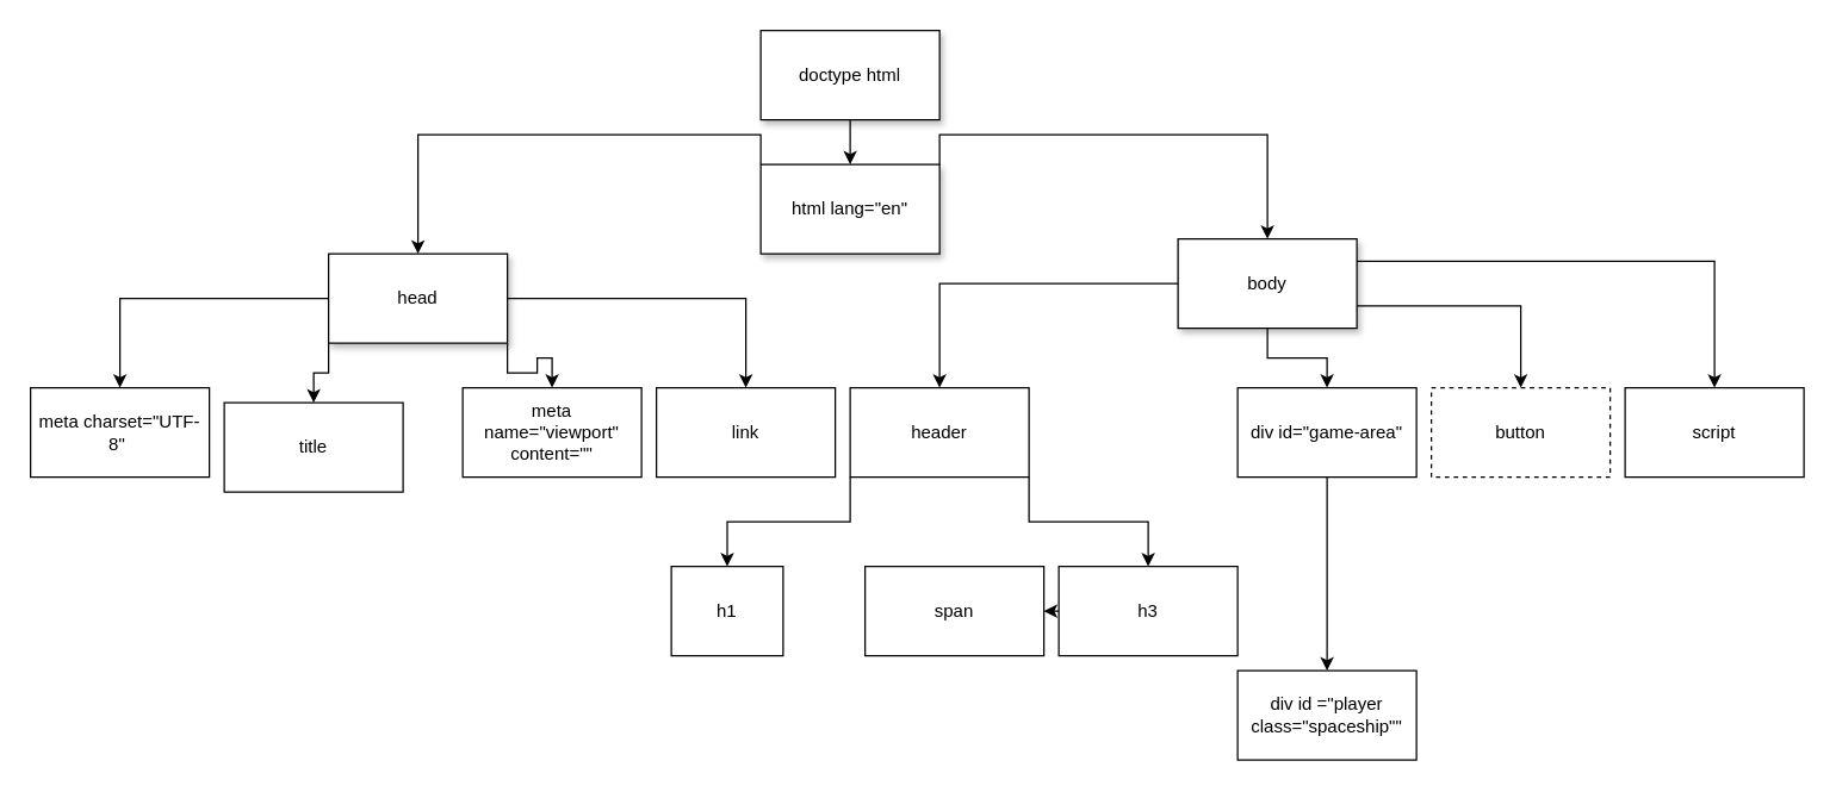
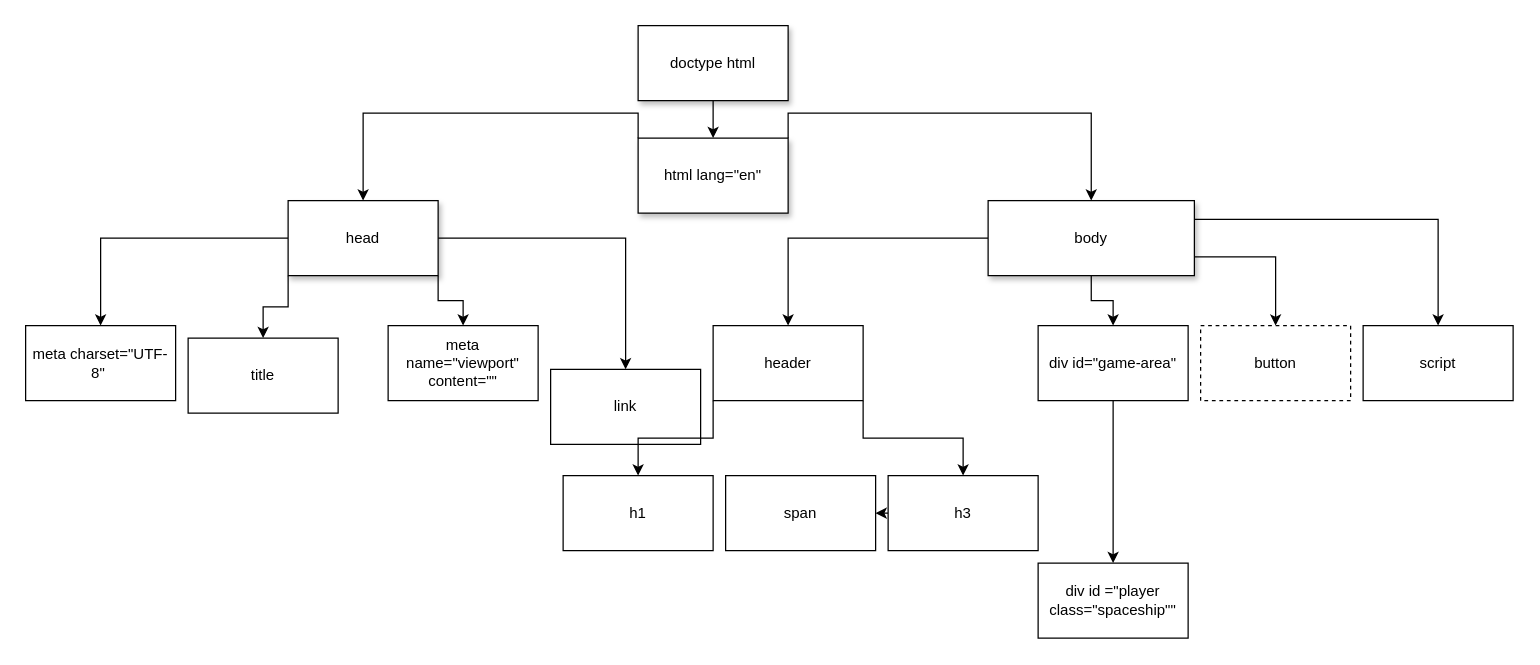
  <mxCell id="0" />
  <mxCell id="1" parent="0" />
  <mxCell id="2" style="edgeStyle=orthogonalEdgeStyle;rounded=0;orthogonalLoop=1;jettySize=auto;html=1;exitX=0.5;exitY=1;exitDx=0;exitDy=0;entryX=0.5;entryY=0;entryDx=0;entryDy=0;" edge="1" parent="1" source="3" target="16"><mxGeometry relative="1" as="geometry" /></mxCell>
  <mxCell id="3" value="doctype html" style="rounded=0;whiteSpace=wrap;html=1;shadow=1;" vertex="1" parent="1"><mxGeometry x="510" y="20" width="120" height="60" as="geometry" /></mxCell>
  <mxCell id="4" style="edgeStyle=orthogonalEdgeStyle;rounded=0;orthogonalLoop=1;jettySize=auto;html=1;exitX=0;exitY=0.5;exitDx=0;exitDy=0;entryX=0.5;entryY=0;entryDx=0;entryDy=0;" edge="1" parent="1" source="8" target="17"><mxGeometry relative="1" as="geometry" /></mxCell>
  <mxCell id="5" style="edgeStyle=orthogonalEdgeStyle;rounded=0;orthogonalLoop=1;jettySize=auto;html=1;exitX=0;exitY=1;exitDx=0;exitDy=0;entryX=0.5;entryY=0;entryDx=0;entryDy=0;" edge="1" parent="1" source="8" target="20"><mxGeometry relative="1" as="geometry" /></mxCell>
  <mxCell id="6" style="edgeStyle=orthogonalEdgeStyle;rounded=0;orthogonalLoop=1;jettySize=auto;html=1;exitX=1;exitY=1;exitDx=0;exitDy=0;entryX=0.5;entryY=0;entryDx=0;entryDy=0;" edge="1" parent="1" source="8" target="21"><mxGeometry relative="1" as="geometry" /></mxCell>
  <mxCell id="7" style="edgeStyle=orthogonalEdgeStyle;rounded=0;orthogonalLoop=1;jettySize=auto;html=1;exitX=1;exitY=0.5;exitDx=0;exitDy=0;entryX=0.5;entryY=0;entryDx=0;entryDy=0;" edge="1" parent="1" source="8" target="19"><mxGeometry relative="1" as="geometry" /></mxCell>
- <mxCell id="8" value="head" style="rounded=0;whiteSpace=wrap;html=1;shadow=1;" vertex="1" parent="1"><mxGeometry x="220" y="170" width="120" height="60" as="geometry" /></mxCell>
+ <mxCell id="8" value="head" style="rounded=0;whiteSpace=wrap;html=1;shadow=1;" vertex="1" parent="1"><mxGeometry x="230" y="160" width="120" height="60" as="geometry" /></mxCell>
  <mxCell id="9" style="edgeStyle=orthogonalEdgeStyle;rounded=0;orthogonalLoop=1;jettySize=auto;html=1;exitX=0;exitY=0.5;exitDx=0;exitDy=0;entryX=0.5;entryY=0;entryDx=0;entryDy=0;" edge="1" parent="1" source="13" target="27"><mxGeometry relative="1" as="geometry" /></mxCell>
  <mxCell id="10" style="edgeStyle=orthogonalEdgeStyle;rounded=0;orthogonalLoop=1;jettySize=auto;html=1;exitX=0.5;exitY=1;exitDx=0;exitDy=0;entryX=0.5;entryY=0;entryDx=0;entryDy=0;" edge="1" parent="1" source="13" target="24"><mxGeometry relative="1" as="geometry" /></mxCell>
  <mxCell id="11" style="edgeStyle=orthogonalEdgeStyle;rounded=0;orthogonalLoop=1;jettySize=auto;html=1;exitX=1;exitY=0.75;exitDx=0;exitDy=0;entryX=0.5;entryY=0;entryDx=0;entryDy=0;" edge="1" parent="1" source="13" target="22"><mxGeometry relative="1" as="geometry" /></mxCell>
  <mxCell id="12" style="edgeStyle=orthogonalEdgeStyle;rounded=0;orthogonalLoop=1;jettySize=auto;html=1;exitX=1;exitY=0.25;exitDx=0;exitDy=0;entryX=0.5;entryY=0;entryDx=0;entryDy=0;" edge="1" parent="1" source="13" target="18"><mxGeometry relative="1" as="geometry" /></mxCell>
- <mxCell id="13" value="body" style="rounded=0;whiteSpace=wrap;html=1;shadow=1;" vertex="1" parent="1"><mxGeometry x="790" y="160" width="120" height="60" as="geometry" /></mxCell>
+ <mxCell id="13" value="body" style="rounded=0;whiteSpace=wrap;html=1;shadow=1;" vertex="1" parent="1"><mxGeometry x="790" y="160" width="165" height="60" as="geometry" /></mxCell>
  <mxCell id="14" style="edgeStyle=orthogonalEdgeStyle;rounded=0;orthogonalLoop=1;jettySize=auto;html=1;exitX=0;exitY=0;exitDx=0;exitDy=0;entryX=0.5;entryY=0;entryDx=0;entryDy=0;" edge="1" parent="1" source="16" target="8"><mxGeometry relative="1" as="geometry" /></mxCell>
  <mxCell id="15" style="edgeStyle=orthogonalEdgeStyle;rounded=0;orthogonalLoop=1;jettySize=auto;html=1;exitX=1;exitY=0;exitDx=0;exitDy=0;entryX=0.5;entryY=0;entryDx=0;entryDy=0;" edge="1" parent="1" source="16" target="13"><mxGeometry relative="1" as="geometry" /></mxCell>
  <mxCell id="16" value="html lang=&quot;en&quot;" style="rounded=0;whiteSpace=wrap;html=1;shadow=1;" vertex="1" parent="1"><mxGeometry x="510" y="110" width="120" height="60" as="geometry" /></mxCell>
  <mxCell id="17" value="meta charset=&quot;UTF-8&quot;&amp;nbsp;" style="rounded=0;whiteSpace=wrap;html=1;" vertex="1" parent="1"><mxGeometry x="20" y="260" width="120" height="60" as="geometry" /></mxCell>
  <mxCell id="18" value="script" style="rounded=0;whiteSpace=wrap;html=1;" vertex="1" parent="1"><mxGeometry x="1090" y="260" width="120" height="60" as="geometry" /></mxCell>
- <mxCell id="19" value="link" style="rounded=0;whiteSpace=wrap;html=1;" vertex="1" parent="1"><mxGeometry x="440" y="260" width="120" height="60" as="geometry" /></mxCell>
+ <mxCell id="19" value="link" style="rounded=0;whiteSpace=wrap;html=1;" vertex="1" parent="1"><mxGeometry x="440" y="295" width="120" height="60" as="geometry" /></mxCell>
  <mxCell id="20" value="title" style="rounded=0;whiteSpace=wrap;html=1;" vertex="1" parent="1"><mxGeometry x="150" y="270" width="120" height="60" as="geometry" /></mxCell>
  <mxCell id="21" value="meta name=&quot;viewport&quot;&lt;div&gt;content=&quot;&quot;&lt;/div&gt;" style="rounded=0;whiteSpace=wrap;html=1;" vertex="1" parent="1"><mxGeometry x="310" y="260" width="120" height="60" as="geometry" /></mxCell>
  <mxCell id="22" value="button" style="rounded=0;whiteSpace=wrap;html=1;dashed=1;" vertex="1" parent="1"><mxGeometry x="960" y="260" width="120" height="60" as="geometry" /></mxCell>
  <mxCell id="23" style="edgeStyle=orthogonalEdgeStyle;rounded=0;orthogonalLoop=1;jettySize=auto;html=1;exitX=0.5;exitY=1;exitDx=0;exitDy=0;entryX=0.5;entryY=0;entryDx=0;entryDy=0;" edge="1" parent="1" source="24" target="33"><mxGeometry relative="1" as="geometry" /></mxCell>
  <mxCell id="24" value="div id=&quot;game-area&quot;" style="rounded=0;whiteSpace=wrap;html=1;" vertex="1" parent="1"><mxGeometry x="830" y="260" width="120" height="60" as="geometry" /></mxCell>
  <mxCell id="25" style="edgeStyle=orthogonalEdgeStyle;rounded=0;orthogonalLoop=1;jettySize=auto;html=1;exitX=0;exitY=1;exitDx=0;exitDy=0;entryX=0.5;entryY=0;entryDx=0;entryDy=0;" edge="1" parent="1" source="27" target="30"><mxGeometry relative="1" as="geometry" /></mxCell>
  <mxCell id="26" style="edgeStyle=orthogonalEdgeStyle;rounded=0;orthogonalLoop=1;jettySize=auto;html=1;exitX=1;exitY=1;exitDx=0;exitDy=0;entryX=0.5;entryY=0;entryDx=0;entryDy=0;" edge="1" parent="1" source="27" target="29"><mxGeometry relative="1" as="geometry" /></mxCell>
  <mxCell id="27" value="&lt;div style=&quot;text-align: center;&quot;&gt;&lt;span style=&quot;text-align: start; background-color: initial;&quot;&gt;header&lt;/span&gt;&lt;span style=&quot;color: rgba(0, 0, 0, 0); font-family: monospace; font-size: 0px; text-align: start; text-wrap: nowrap; background-color: initial;&quot;&gt;3CmxGraphModel%3E%3Croot%3E%3CmxCell%20id%3D%220%22%2F%3E%3CmxCell%20id%3D%221%22%20parent%3D%220%22%2F%3E%3CmxCell%20id%3D%222%22%20value%3D%22%22%20style%3D%22rounded%3D0%3BwhiteSpace%3Dwrap%3Bhtml%3D1%3B%22%20vertex%3D%221%22%20parent%3D%221%22%3E%3CmxGeometry%20x%3D%22640%22%20y%3D%22350%22%20width%3D%22120%22%20height%3D%2260%22%20as%3D%22geometry%22%2F%3E%3C%2FmxCell%3E%3C%2Froot%3E%3C%2FmxGraphModel%3heade&lt;/span&gt;&lt;/div&gt;" style="rounded=0;whiteSpace=wrap;html=1;" vertex="1" parent="1"><mxGeometry x="570" y="260" width="120" height="60" as="geometry" /></mxCell>
  <mxCell id="28" style="edgeStyle=orthogonalEdgeStyle;rounded=0;orthogonalLoop=1;jettySize=auto;html=1;exitX=0;exitY=0.5;exitDx=0;exitDy=0;entryX=1;entryY=0.5;entryDx=0;entryDy=0;" edge="1" parent="1" source="29" target="32"><mxGeometry relative="1" as="geometry" /></mxCell>
  <mxCell id="29" value="h3" style="rounded=0;whiteSpace=wrap;html=1;" vertex="1" parent="1"><mxGeometry x="710" y="380" width="120" height="60" as="geometry" /></mxCell>
- <mxCell id="30" value="h1" style="rounded=0;whiteSpace=wrap;html=1;" vertex="1" parent="1"><mxGeometry x="450" y="380" width="75" height="60" as="geometry" /></mxCell>
+ <mxCell id="30" value="h1" style="rounded=0;whiteSpace=wrap;html=1;" vertex="1" parent="1"><mxGeometry x="450" y="380" width="120" height="60" as="geometry" /></mxCell>
  <mxCell id="31" style="edgeStyle=orthogonalEdgeStyle;rounded=0;orthogonalLoop=1;jettySize=auto;html=1;exitX=0.5;exitY=1;exitDx=0;exitDy=0;" edge="1" parent="1" source="29" target="29"><mxGeometry relative="1" as="geometry" /></mxCell>
  <mxCell id="32" value="span" style="rounded=0;whiteSpace=wrap;html=1;" vertex="1" parent="1"><mxGeometry x="580" y="380" width="120" height="60" as="geometry" /></mxCell>
  <mxCell id="33" value="div id =&quot;player class=&quot;spaceship&quot;&quot;" style="rounded=0;whiteSpace=wrap;html=1;" vertex="1" parent="1"><mxGeometry x="830" y="450" width="120" height="60" as="geometry" /></mxCell>
